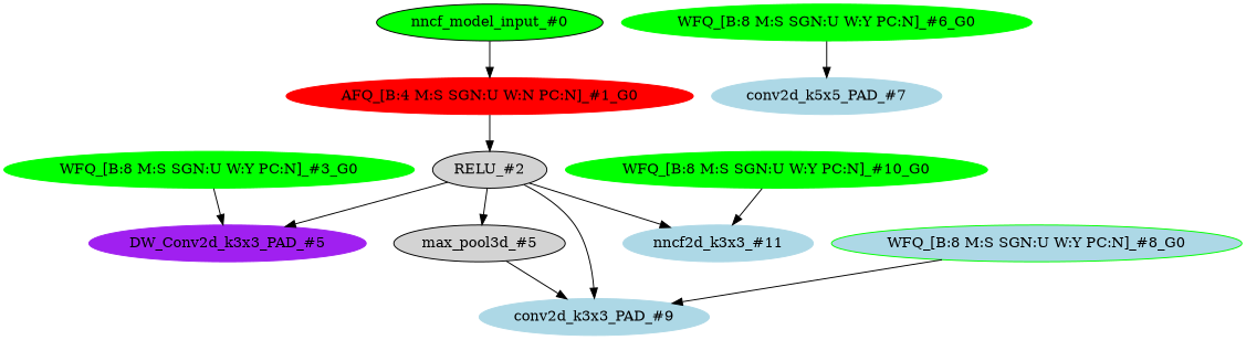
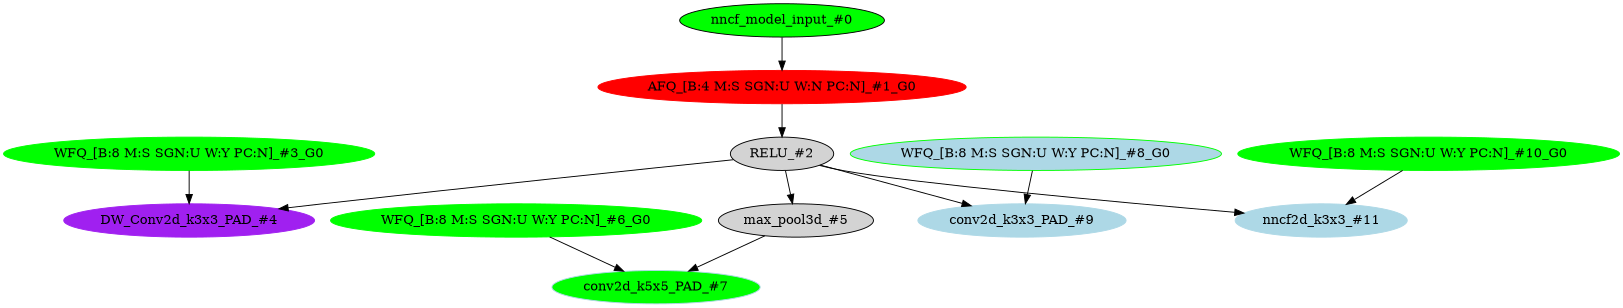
  strict digraph {
    fontname="DejaVu Serif"
    node [fontname="DejaVu Serif" style=filled type=symmetric_quantize color=green]
    edge [fontname="DejaVu Serif"]
    n1 [fillcolor=green label="nncf_model_input_#0" type=nncf_model_input color=""]
    n2 [color=red label="AFQ_[B:4 M:S SGN:U W:N PC:N]_#1_G0" scope=SymmetricQuantizer]
    n3 [label="RELU_#2" scope="MultiBranchesModel/ReLU" type=RELU color=""]
-   n4 [color=purple label="DW_Conv2d_k3x3_PAD_#5" scope="MultiBranchesModel/NNCFConv2d[conv_a]" type=conv2d]
+   n4 [color=purple label="DW_Conv2d_k3x3_PAD_#4" scope="MultiBranchesModel/NNCFConv2d[conv_a]" type=conv2d]
    n5 [label="max_pool3d_#5" scope="MultiBranchesModel/MaxPool2d[max_pool_b]" type=max_pool2d color=""]
    n6 [color=lightblue label="conv2d_k3x3_PAD_#9" scope="MultiBranchesModel/NNCFConv2d[conv_c]" type=conv2d]
    n7 [color=lightblue label="nncf2d_k3x3_#11" scope="MultiBranchesModel/NNCFConv2d[conv_d]" type=conv2d]
-   n8 [color=lightblue label="conv2d_k5x5_PAD_#7" scope="MultiBranchesModel/NNCFConv2d[conv_b]" type=conv2d]
+   n8 [color=lightblue label="conv2d_k5x5_PAD_#7" scope="MultiBranchesModel/NNCFConv2d[conv_b]" type=conv2d fillcolor=green]
    n9 [label="WFQ_[B:8 M:S SGN:U W:Y PC:N]_#3_G0" scope="MultiBranchesModel/NNCFConv2d[conv_a]/ModuleDict[pre_ops]/UpdateWeight[0]/SymmetricQuantizer[op]"]
    n10 [label="WFQ_[B:8 M:S SGN:U W:Y PC:N]_#6_G0" scope="MultiBranchesModel/NNCFConv2d[conv_b]/ModuleDict[pre_ops]/UpdateWeight[0]/SymmetricQuantizer[op]"]
    n11 [fillcolor=lightblue label="WFQ_[B:8 M:S SGN:U W:Y PC:N]_#8_G0" scope="MultiBranchesModel/NNCFConv2d[conv_c]/ModuleDict[pre_ops]/UpdateWeight[0]/SymmetricQuantizer[op]"]
    n12 [label="WFQ_[B:8 M:S SGN:U W:Y PC:N]_#10_G0" scope="MultiBranchesModel/NNCFConv2d[conv_d]/ModuleDict[pre_ops]/UpdateWeight[0]/SymmetricQuantizer[op]"]
    n1 -> n2
    n2 -> n3
    n3 -> n4
    n3 -> n5
    n3 -> n6
    n3 -> n7
-   n5 -> n6
+   n5 -> n8
    n9 -> n4
    n10 -> n8
    n11 -> n6
    n12 -> n7
  }
